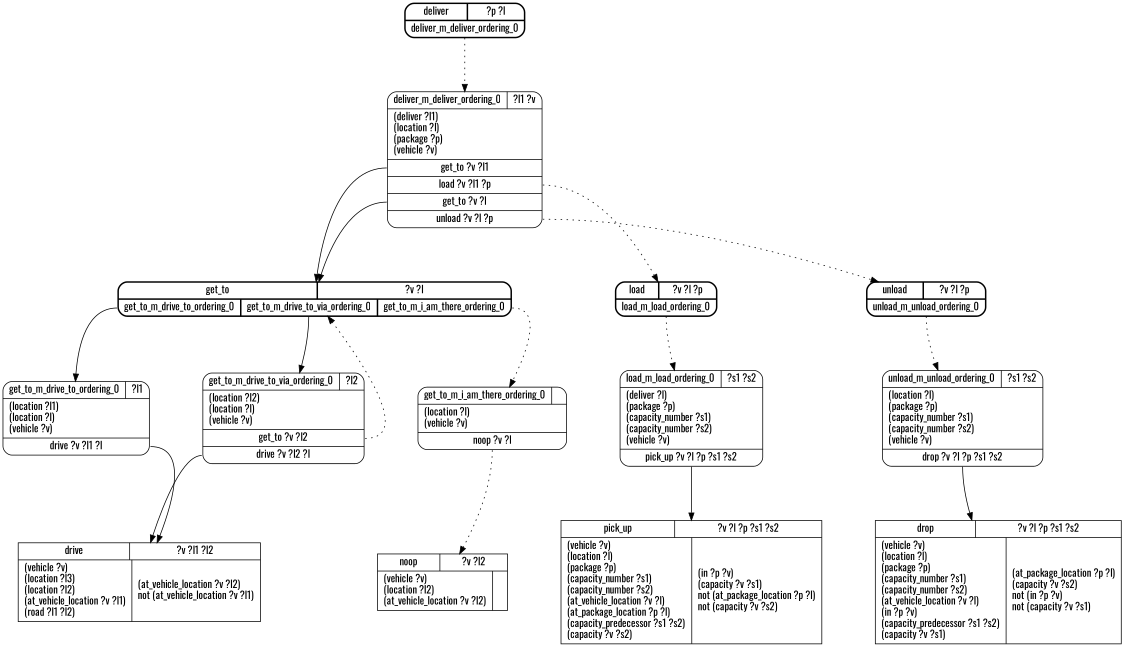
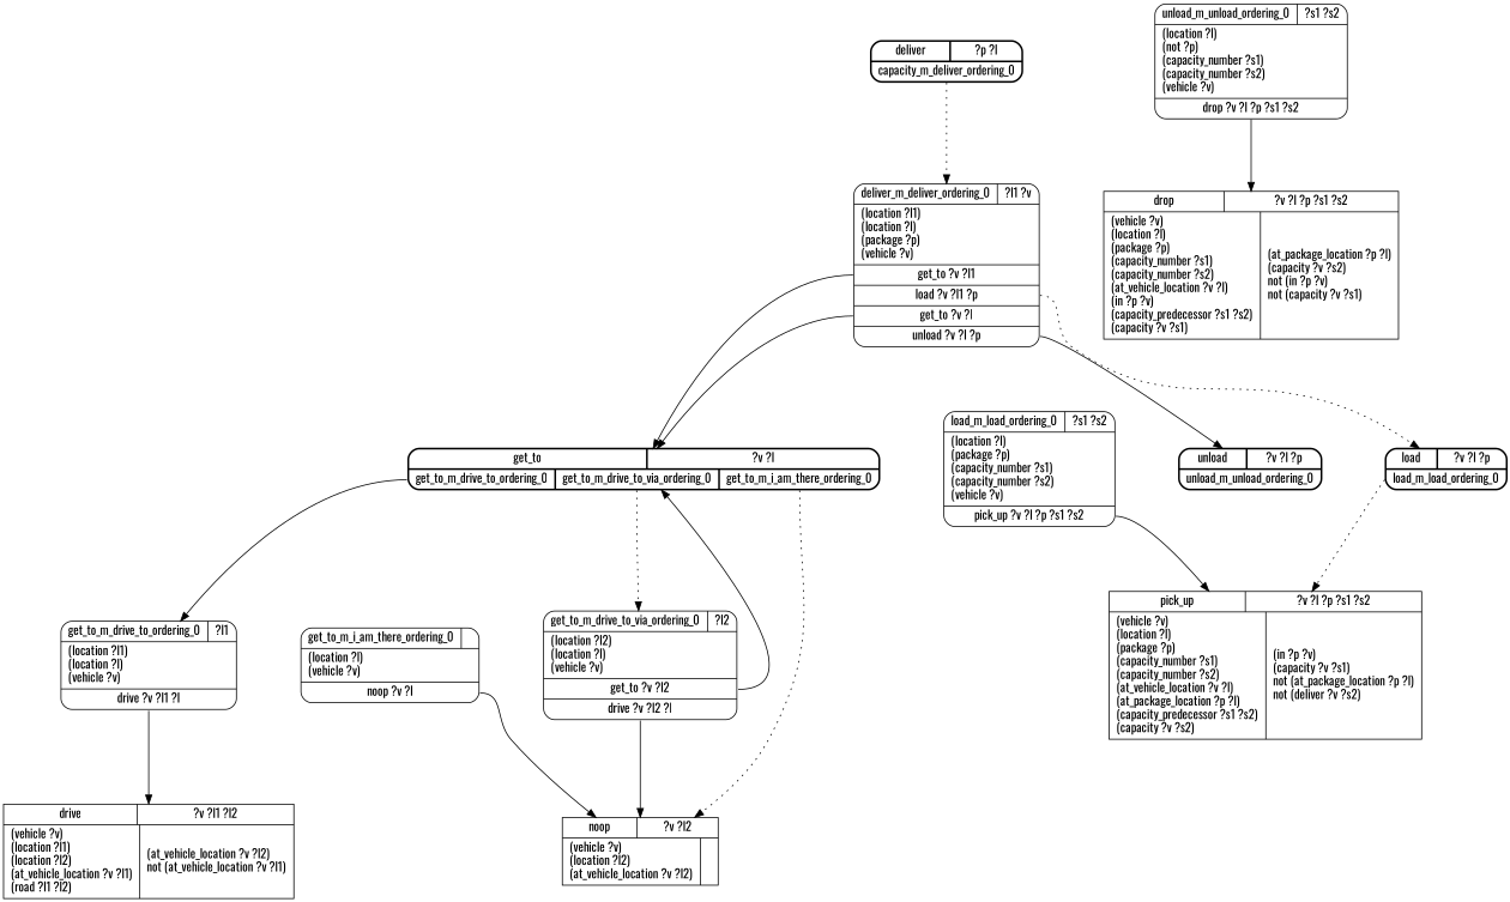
  digraph {
    fontname=Oswald
    nodesep=1
    ranksep=1
    node [fontname=Oswald shape=Mrecord]
    edge [fontname=Oswald tailport=n0]
-   n1 [label="{{drive|?v ?l1 ?l2}|{(vehicle ?v)\l(location ?l3)\l(location ?l2)\l(at_vehicle_location ?v ?l1)\l(road ?l1 ?l2)\l|(at_vehicle_location ?v ?l2)\lnot (at_vehicle_location ?v ?l1)\l}}" shape=record]
+   n1 [label="{{drive|?v ?l1 ?l2}|{(vehicle ?v)\l(location ?l1)\l(location ?l2)\l(at_vehicle_location ?v ?l1)\l(road ?l1 ?l2)\l|(at_vehicle_location ?v ?l2)\lnot (at_vehicle_location ?v ?l1)\l}}" shape=record]
    n2 [label="{{noop|?v ?l2}|{(vehicle ?v)\l(location ?l2)\l(at_vehicle_location ?v ?l2)\l|}}" shape=record]
-   n3 [label="{{pick_up|?v ?l ?p ?s1 ?s2}|{(vehicle ?v)\l(location ?l)\l(package ?p)\l(capacity_number ?s1)\l(capacity_number ?s2)\l(at_vehicle_location ?v ?l)\l(at_package_location ?p ?l)\l(capacity_predecessor ?s1 ?s2)\l(capacity ?v ?s2)\l|(in ?p ?v)\l(capacity ?v ?s1)\lnot (at_package_location ?p ?l)\lnot (capacity ?v ?s2)\l}}" shape=record]
+   n3 [label="{{pick_up|?v ?l ?p ?s1 ?s2}|{(vehicle ?v)\l(location ?l)\l(package ?p)\l(capacity_number ?s1)\l(capacity_number ?s2)\l(at_vehicle_location ?v ?l)\l(at_package_location ?p ?l)\l(capacity_predecessor ?s1 ?s2)\l(capacity ?v ?s2)\l|(in ?p ?v)\l(capacity ?v ?s1)\lnot (at_package_location ?p ?l)\lnot (deliver ?v ?s2)\l}}" shape=record]
    n4 [label="{{drop|?v ?l ?p ?s1 ?s2}|{(vehicle ?v)\l(location ?l)\l(package ?p)\l(capacity_number ?s1)\l(capacity_number ?s2)\l(at_vehicle_location ?v ?l)\l(in ?p ?v)\l(capacity_predecessor ?s1 ?s2)\l(capacity ?v ?s1)\l|(at_package_location ?p ?l)\l(capacity ?v ?s2)\lnot (in ?p ?v)\lnot (capacity ?v ?s1)\l}}" shape=record]
-   n5 [label="{{deliver|?p ?l}|{<n0>deliver_m_deliver_ordering_0}}" style=bold]
-   n6 [label="{{deliver_m_deliver_ordering_0|?l1 ?v}|(deliver ?l1)\l(location ?l)\l(package ?p)\l(vehicle ?v)\l|<n0>get_to ?v ?l1|<n1>load ?v ?l1 ?p|<n2>get_to ?v ?l|<n3>unload ?v ?l ?p}"]
+   n5 [label="{{deliver|?p ?l}|{<n0>capacity_m_deliver_ordering_0}}" style=bold]
+   n6 [label="{{deliver_m_deliver_ordering_0|?l1 ?v}|(location ?l1)\l(location ?l)\l(package ?p)\l(vehicle ?v)\l|<n0>get_to ?v ?l1|<n1>load ?v ?l1 ?p|<n2>get_to ?v ?l|<n3>unload ?v ?l ?p}"]
    n7 [label="{{get_to|?v ?l}|{<n0>get_to_m_drive_to_ordering_0|<n1>get_to_m_drive_to_via_ordering_0|<n2>get_to_m_i_am_there_ordering_0}}" style=bold]
    n8 [label="{{load|?v ?l ?p}|{<n0>load_m_load_ordering_0}}" style=bold]
    n9 [label="{{unload|?v ?l ?p}|{<n0>unload_m_unload_ordering_0}}" style=bold]
    n10 [label="{{get_to_m_drive_to_ordering_0|?l1}|(location ?l1)\l(location ?l)\l(vehicle ?v)\l|<n0>drive ?v ?l1 ?l}"]
    n11 [label="{{get_to_m_drive_to_via_ordering_0|?l2}|(location ?l2)\l(location ?l)\l(vehicle ?v)\l|<n0>get_to ?v ?l2|<n1>drive ?v ?l2 ?l}"]
    n12 [label="{{get_to_m_i_am_there_ordering_0|}|(location ?l)\l(vehicle ?v)\l|<n0>noop ?v ?l}"]
-   n13 [label="{{load_m_load_ordering_0|?s1 ?s2}|(deliver ?l)\l(package ?p)\l(capacity_number ?s1)\l(capacity_number ?s2)\l(vehicle ?v)\l|<n0>pick_up ?v ?l ?p ?s1 ?s2}"]
-   n14 [label="{{unload_m_unload_ordering_0|?s1 ?s2}|(location ?l)\l(package ?p)\l(capacity_number ?s1)\l(capacity_number ?s2)\l(vehicle ?v)\l|<n0>drop ?v ?l ?p ?s1 ?s2}"]
+   n13 [label="{{load_m_load_ordering_0|?s1 ?s2}|(location ?l)\l(package ?p)\l(capacity_number ?s1)\l(capacity_number ?s2)\l(vehicle ?v)\l|<n0>pick_up ?v ?l ?p ?s1 ?s2}"]
+   n14 [label="{{unload_m_unload_ordering_0|?s1 ?s2}|(location ?l)\l(not ?p)\l(capacity_number ?s1)\l(capacity_number ?s2)\l(vehicle ?v)\l|<n0>drop ?v ?l ?p ?s1 ?s2}"]
    n5 -> n6 [style=dotted]
    n6 -> n7
    n6 -> n7 [tailport=n2]
    n6 -> n8 [style=dotted tailport=n1]
-   n6 -> n9 [tailport=n3 style=dotted]
+   n6 -> n9 [tailport=n3]
    n7 -> n10 [style=solid]
-   n7 -> n11 [style=solid tailport=n1]
-   n7 -> n12 [style=dotted tailport=n2]
-   n8 -> n13 [style=dotted]
-   n9 -> n14 [style=dotted]
+   n7 -> n11 [style=dotted tailport=n1]
+   n7 -> n2 [style=dotted tailport=n2]
+   n8 -> n3 [style=dotted]
    n10 -> n1
-   n11 -> n1 [tailport=n1]
-   n11 -> n7 [style=dotted]
-   n12 -> n2 [style=dotted]
+   n11 -> n2 [tailport=n1]
+   n11 -> n7
+   n12 -> n2
    n13 -> n3
    n14 -> n4
  }
